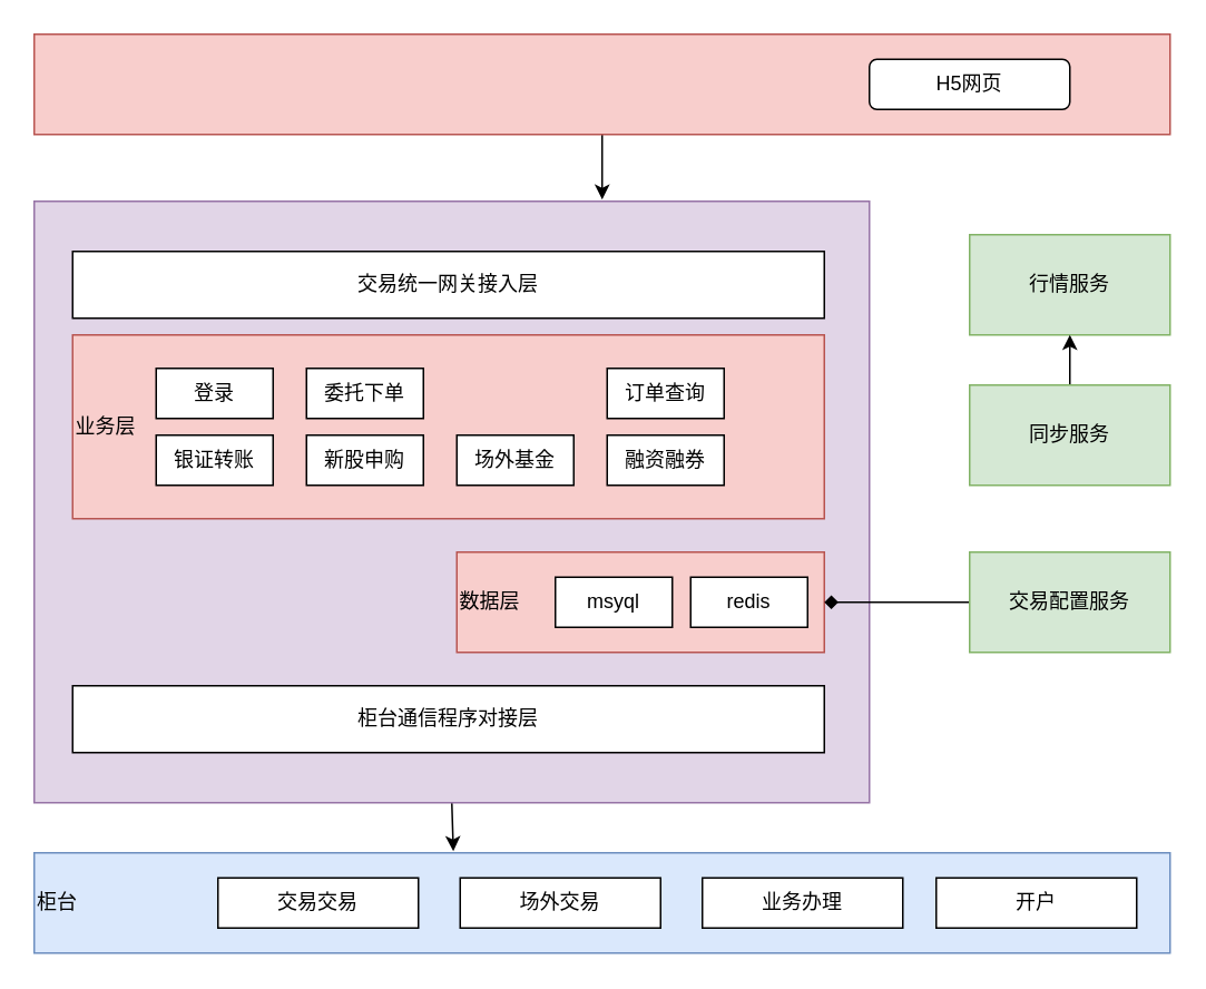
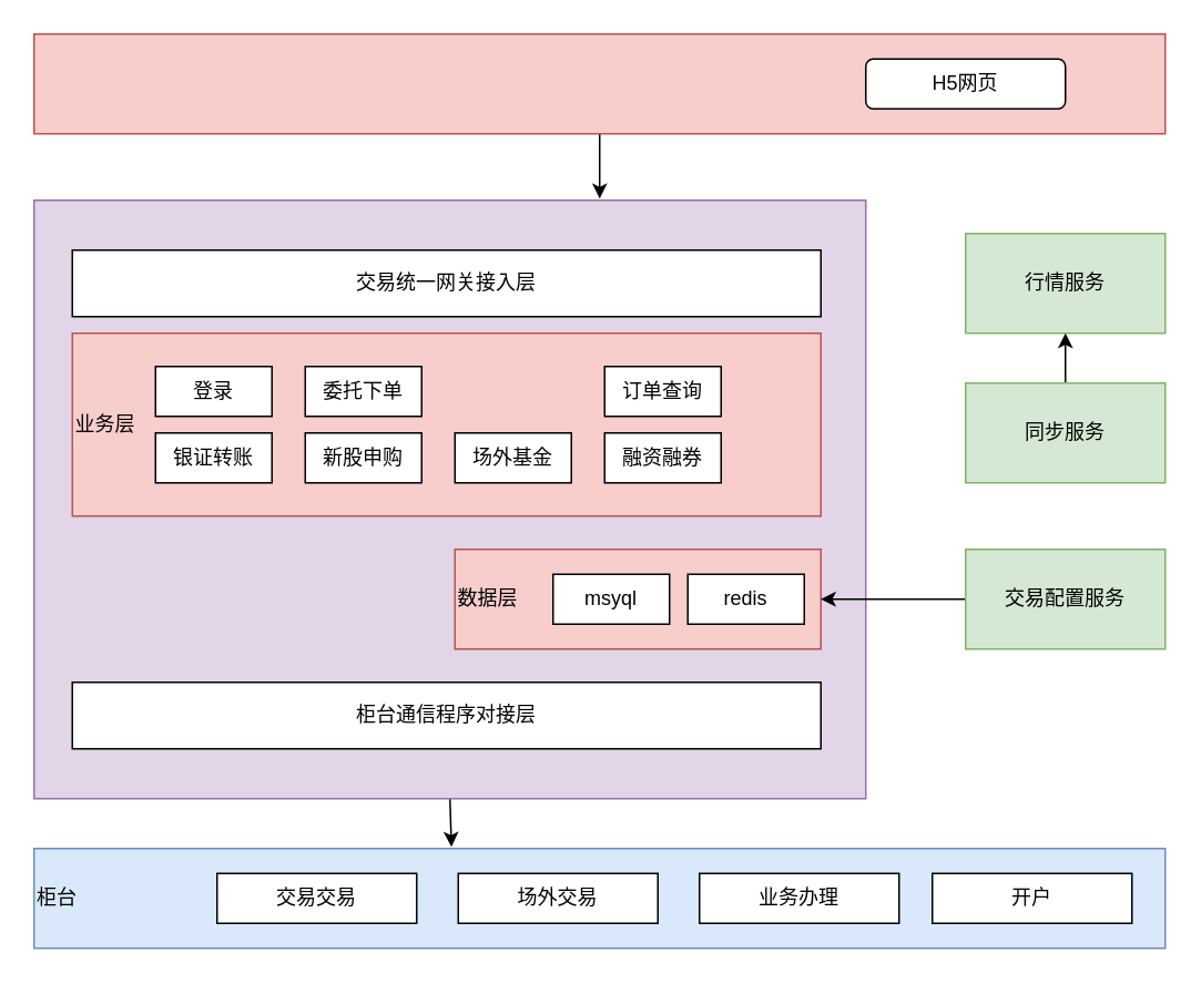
  <mxCell id="0" />
  <mxCell id="1" parent="0" />
  <mxCell id="2" style="edgeStyle=orthogonalEdgeStyle;rounded=0;orthogonalLoop=1;jettySize=auto;html=1;exitX=0.5;exitY=1;exitDx=0;exitDy=0;entryX=0.68;entryY=-0.003;entryDx=0;entryDy=0;entryPerimeter=0;" parent="1" source="3" target="6" edge="1"><mxGeometry relative="1" as="geometry" /></mxCell>
  <mxCell id="3" value="" style="rounded=0;whiteSpace=wrap;html=1;fillColor=#f8cecc;strokeColor=#b85450;" parent="1" vertex="1"><mxGeometry x="20" y="20" width="680" height="60" as="geometry" /></mxCell>
  <mxCell id="4" value="H5网页" style="rounded=1;whiteSpace=wrap;html=1;" parent="1" vertex="1"><mxGeometry x="520" y="35" width="120" height="30" as="geometry" /></mxCell>
  <mxCell id="5" style="edgeStyle=orthogonalEdgeStyle;rounded=0;orthogonalLoop=1;jettySize=auto;html=1;exitX=0.5;exitY=1;exitDx=0;exitDy=0;entryX=0.369;entryY=-0.017;entryDx=0;entryDy=0;entryPerimeter=0;" edge="1" parent="1" source="6" target="20"><mxGeometry relative="1" as="geometry" /></mxCell>
  <mxCell id="6" value="" style="rounded=0;whiteSpace=wrap;html=1;fillColor=#e1d5e7;strokeColor=#9673a6;" parent="1" vertex="1"><mxGeometry x="20" y="120" width="500" height="360" as="geometry" /></mxCell>
  <mxCell id="7" value="交易统一网关接入层" style="rounded=0;whiteSpace=wrap;html=1;" parent="1" vertex="1"><mxGeometry x="43" y="150" width="450" height="40" as="geometry" /></mxCell>
  <mxCell id="8" value="业务层" style="rounded=0;whiteSpace=wrap;html=1;align=left;fillColor=#f8cecc;strokeColor=#b85450;" parent="1" vertex="1"><mxGeometry x="43" y="200" width="450" height="110" as="geometry" /></mxCell>
  <mxCell id="9" value="柜台通信程序对接层" style="rounded=0;whiteSpace=wrap;html=1;" parent="1" vertex="1"><mxGeometry x="43" y="410" width="450" height="40" as="geometry" /></mxCell>
  <mxCell id="10" value="&lt;div&gt;&lt;span&gt;数据层&lt;/span&gt;&lt;/div&gt;" style="rounded=0;whiteSpace=wrap;html=1;align=left;fillColor=#f8cecc;strokeColor=#b85450;" parent="1" vertex="1"><mxGeometry x="273" y="330" width="220" height="60" as="geometry" /></mxCell>
  <mxCell id="11" value="msyql" style="rounded=0;whiteSpace=wrap;html=1;" parent="1" vertex="1"><mxGeometry x="332" y="345" width="70" height="30" as="geometry" /></mxCell>
  <mxCell id="12" value="redis" style="rounded=0;whiteSpace=wrap;html=1;" parent="1" vertex="1"><mxGeometry x="413" y="345" width="70" height="30" as="geometry" /></mxCell>
  <mxCell id="13" value="登录" style="rounded=0;whiteSpace=wrap;html=1;" parent="1" vertex="1"><mxGeometry x="93" y="220" width="70" height="30" as="geometry" /></mxCell>
  <mxCell id="14" value="委托下单" style="rounded=0;whiteSpace=wrap;html=1;" parent="1" vertex="1"><mxGeometry x="183" y="220" width="70" height="30" as="geometry" /></mxCell>
  <mxCell id="15" value="银证转账" style="rounded=0;whiteSpace=wrap;html=1;" parent="1" vertex="1"><mxGeometry x="93" y="260" width="70" height="30" as="geometry" /></mxCell>
  <mxCell id="16" value="新股申购" style="rounded=0;whiteSpace=wrap;html=1;" parent="1" vertex="1"><mxGeometry x="183" y="260" width="70" height="30" as="geometry" /></mxCell>
  <mxCell id="17" value="场外基金" style="rounded=0;whiteSpace=wrap;html=1;" parent="1" vertex="1"><mxGeometry x="273" y="260" width="70" height="30" as="geometry" /></mxCell>
  <mxCell id="18" value="融资融券" style="rounded=0;whiteSpace=wrap;html=1;" parent="1" vertex="1"><mxGeometry x="363" y="260" width="70" height="30" as="geometry" /></mxCell>
  <mxCell id="19" value="订单查询" style="rounded=0;whiteSpace=wrap;html=1;" parent="1" vertex="1"><mxGeometry x="363" y="220" width="70" height="30" as="geometry" /></mxCell>
  <mxCell id="20" value="柜台" style="rounded=0;whiteSpace=wrap;html=1;align=left;fillColor=#dae8fc;strokeColor=#6c8ebf;" parent="1" vertex="1"><mxGeometry x="20" y="510" width="680" height="60" as="geometry" /></mxCell>
  <mxCell id="21" value="交易交易" style="rounded=0;whiteSpace=wrap;html=1;" parent="1" vertex="1"><mxGeometry x="130" y="525" width="120" height="30" as="geometry" /></mxCell>
  <mxCell id="22" value="场外交易" style="rounded=0;whiteSpace=wrap;html=1;" parent="1" vertex="1"><mxGeometry x="275" y="525" width="120" height="30" as="geometry" /></mxCell>
  <mxCell id="23" value="业务办理" style="rounded=0;whiteSpace=wrap;html=1;" parent="1" vertex="1"><mxGeometry x="420" y="525" width="120" height="30" as="geometry" /></mxCell>
  <mxCell id="24" value="开户" style="rounded=0;whiteSpace=wrap;html=1;" parent="1" vertex="1"><mxGeometry x="560" y="525" width="120" height="30" as="geometry" /></mxCell>
  <mxCell id="25" value="行情服务" style="rounded=0;whiteSpace=wrap;html=1;fillColor=#d5e8d4;strokeColor=#82b366;" parent="1" vertex="1"><mxGeometry x="580" y="140" width="120" height="60" as="geometry" /></mxCell>
  <mxCell id="26" value="" style="edgeStyle=orthogonalEdgeStyle;rounded=0;orthogonalLoop=1;jettySize=auto;html=1;" parent="1" source="27" target="25" edge="1"><mxGeometry relative="1" as="geometry" /></mxCell>
  <mxCell id="27" value="同步服务" style="rounded=0;whiteSpace=wrap;html=1;fillColor=#d5e8d4;strokeColor=#82b366;" parent="1" vertex="1"><mxGeometry x="580" y="230" width="120" height="60" as="geometry" /></mxCell>
- <mxCell id="28" style="edgeStyle=orthogonalEdgeStyle;rounded=0;orthogonalLoop=1;jettySize=auto;html=1;entryX=1;entryY=0.5;entryDx=0;entryDy=0;endArrow=diamond;" edge="1" parent="1" source="29" target="10"><mxGeometry relative="1" as="geometry" /></mxCell>
+ <mxCell id="28" style="edgeStyle=orthogonalEdgeStyle;rounded=0;orthogonalLoop=1;jettySize=auto;html=1;entryX=1;entryY=0.5;entryDx=0;entryDy=0;" edge="1" parent="1" source="29" target="10"><mxGeometry relative="1" as="geometry" /></mxCell>
  <mxCell id="29" value="交易配置服务" style="rounded=0;whiteSpace=wrap;html=1;fillColor=#d5e8d4;strokeColor=#82b366;" parent="1" vertex="1"><mxGeometry x="580" y="330" width="120" height="60" as="geometry" /></mxCell>
